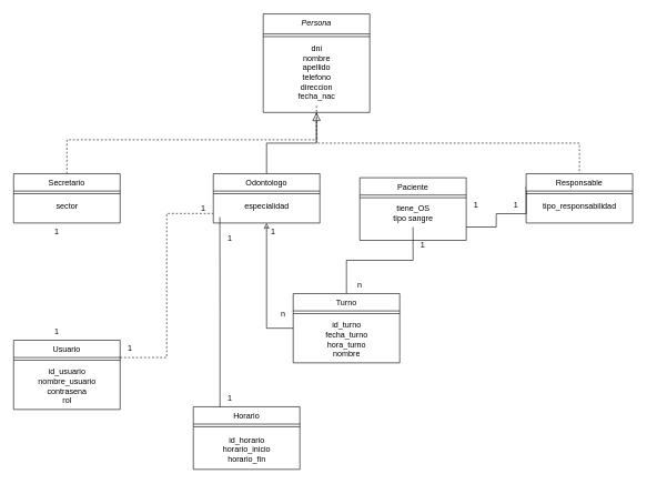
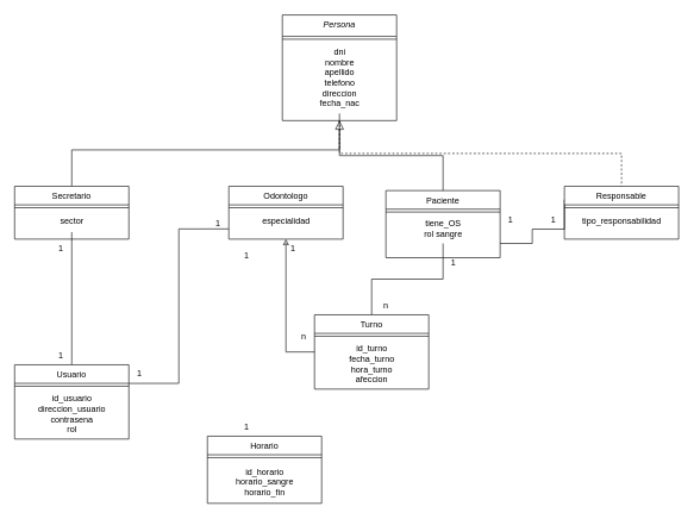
  <mxCell id="0" />
  <mxCell id="1" parent="0" />
  <mxCell id="2" style="edgeStyle=orthogonalEdgeStyle;rounded=0;orthogonalLoop=1;jettySize=auto;html=1;exitX=0.5;exitY=1;exitDx=0;exitDy=0;entryX=0.5;entryY=0;entryDx=0;entryDy=0;endArrow=none;endFill=0;dashed=1;" parent="1" source="3" target="15" edge="1"><mxGeometry relative="1" as="geometry" /></mxCell>
  <mxCell id="3" value="Persona" style="swimlane;fontStyle=2;align=center;verticalAlign=top;childLayout=stackLayout;horizontal=1;startSize=30;horizontalStack=0;resizeParent=1;resizeLast=0;collapsible=1;marginBottom=0;rounded=0;shadow=0;strokeWidth=1;points=[[0,0,0,0,0],[0,0.25,0,0,0],[0,0.5,0,0,0],[0,0.75,0,0,0],[0,1,0,0,0],[0.25,0,0,0,0],[0.25,1,0,0,0],[0.5,0,0,0,0],[0.5,1,0,0,0],[0.75,0,0,0,0],[0.75,1,0,0,0],[1,0,0,0,0],[1,0.25,0,0,0],[1,0.5,0,0,0],[1,0.75,0,0,0],[1,1,0,0,0]];" parent="1" vertex="1"><mxGeometry x="395" y="20" width="160" height="148" as="geometry"><mxRectangle x="230" y="140" width="160" height="26" as="alternateBounds" /></mxGeometry></mxCell>
  <mxCell id="4" value="" style="line;html=1;strokeWidth=1;align=left;verticalAlign=middle;spacingTop=-1;spacingLeft=3;spacingRight=3;rotatable=0;labelPosition=right;points=[];portConstraint=eastwest;" parent="3" vertex="1"><mxGeometry y="30" width="160" height="8" as="geometry" /></mxCell>
  <mxCell id="5" value="dni&lt;br&gt;nombre&lt;br&gt;apellido&lt;br&gt;telefono&lt;br&gt;direccion&lt;br&gt;fecha_nac" style="text;html=1;align=center;verticalAlign=middle;resizable=0;points=[];autosize=1;strokeColor=none;fillColor=none;" parent="3" vertex="1"><mxGeometry y="38" width="160" height="100" as="geometry" /></mxCell>
  <mxCell id="6" value="Odontologo" style="swimlane;fontStyle=0;align=center;verticalAlign=top;childLayout=stackLayout;horizontal=1;startSize=26;horizontalStack=0;resizeParent=1;resizeLast=0;collapsible=1;marginBottom=0;rounded=0;shadow=0;strokeWidth=1;" parent="1" vertex="1"><mxGeometry x="320" y="260" width="160" height="74" as="geometry"><mxRectangle x="130" y="380" width="160" height="26" as="alternateBounds" /></mxGeometry></mxCell>
  <mxCell id="7" value="" style="line;html=1;strokeWidth=1;align=left;verticalAlign=middle;spacingTop=-1;spacingLeft=3;spacingRight=3;rotatable=0;labelPosition=right;points=[];portConstraint=eastwest;" parent="6" vertex="1"><mxGeometry y="26" width="160" height="8" as="geometry" /></mxCell>
  <mxCell id="8" value="especialidad" style="text;html=1;align=center;verticalAlign=middle;resizable=0;points=[];autosize=1;strokeColor=none;fillColor=none;" parent="6" vertex="1"><mxGeometry y="34" width="160" height="30" as="geometry" /></mxCell>
- <mxCell id="9" value="" style="endArrow=block;endSize=10;endFill=0;shadow=0;strokeWidth=1;rounded=0;edgeStyle=elbowEdgeStyle;elbow=vertical;" parent="1" source="6" target="3" edge="1"><mxGeometry width="160" relative="1" as="geometry"><mxPoint x="295" y="163" as="sourcePoint" /><mxPoint x="295" y="163" as="targetPoint" /></mxGeometry></mxCell>
  <mxCell id="10" value="Paciente" style="swimlane;fontStyle=0;align=center;verticalAlign=top;childLayout=stackLayout;horizontal=1;startSize=26;horizontalStack=0;resizeParent=1;resizeLast=0;collapsible=1;marginBottom=0;rounded=0;shadow=0;strokeWidth=1;" parent="1" vertex="1"><mxGeometry x="540" y="266" width="160" height="94" as="geometry"><mxRectangle x="340" y="380" width="170" height="26" as="alternateBounds" /></mxGeometry></mxCell>
  <mxCell id="11" value="" style="line;html=1;strokeWidth=1;align=left;verticalAlign=middle;spacingTop=-1;spacingLeft=3;spacingRight=3;rotatable=0;labelPosition=right;points=[];portConstraint=eastwest;" parent="10" vertex="1"><mxGeometry y="26" width="160" height="8" as="geometry" /></mxCell>
- <mxCell id="12" value="tiene_OS&lt;br&gt;tipo sangre" style="text;html=1;align=center;verticalAlign=middle;resizable=0;points=[];autosize=1;strokeColor=none;fillColor=none;" parent="10" vertex="1"><mxGeometry y="34" width="160" height="40" as="geometry" /></mxCell>
+ <mxCell id="12" value="tiene_OS&lt;br&gt;rol sangre" style="text;html=1;align=center;verticalAlign=middle;resizable=0;points=[];autosize=1;strokeColor=none;fillColor=none;" parent="10" vertex="1"><mxGeometry y="34" width="160" height="40" as="geometry" /></mxCell>
+ <mxCell id="13" value="" style="endArrow=block;endSize=10;endFill=0;shadow=0;strokeWidth=1;rounded=0;edgeStyle=elbowEdgeStyle;elbow=vertical;" parent="1" source="10" target="3" edge="1"><mxGeometry width="160" relative="1" as="geometry"><mxPoint x="305" y="333" as="sourcePoint" /><mxPoint x="405" y="231" as="targetPoint" /></mxGeometry></mxCell>
  <mxCell id="14" style="edgeStyle=orthogonalEdgeStyle;rounded=0;orthogonalLoop=1;jettySize=auto;html=1;exitX=0;exitY=0.25;exitDx=0;exitDy=0;endArrow=none;endFill=0;" parent="1" source="15" target="12" edge="1"><mxGeometry relative="1" as="geometry"><Array as="points"><mxPoint x="790" y="320" /><mxPoint x="745" y="320" /><mxPoint x="745" y="340" /></Array></mxGeometry></mxCell>
  <mxCell id="15" value="Responsable" style="swimlane;fontStyle=0;align=center;verticalAlign=top;childLayout=stackLayout;horizontal=1;startSize=26;horizontalStack=0;resizeParent=1;resizeLast=0;collapsible=1;marginBottom=0;rounded=0;shadow=0;strokeWidth=1;" parent="1" vertex="1"><mxGeometry x="790" y="260" width="160" height="74" as="geometry"><mxRectangle x="340" y="380" width="170" height="26" as="alternateBounds" /></mxGeometry></mxCell>
  <mxCell id="16" value="" style="line;html=1;strokeWidth=1;align=left;verticalAlign=middle;spacingTop=-1;spacingLeft=3;spacingRight=3;rotatable=0;labelPosition=right;points=[];portConstraint=eastwest;" parent="15" vertex="1"><mxGeometry y="26" width="160" height="8" as="geometry" /></mxCell>
  <mxCell id="17" value="tipo_responsabilidad" style="text;html=1;align=center;verticalAlign=middle;resizable=0;points=[];autosize=1;strokeColor=none;fillColor=none;" parent="15" vertex="1"><mxGeometry y="34" width="160" height="30" as="geometry" /></mxCell>
  <mxCell id="18" style="edgeStyle=orthogonalEdgeStyle;rounded=0;orthogonalLoop=1;jettySize=auto;html=1;exitX=0.5;exitY=0;exitDx=0;exitDy=0;endArrow=none;endFill=0;" parent="1" source="20" target="12" edge="1"><mxGeometry relative="1" as="geometry" /></mxCell>
  <mxCell id="19" style="edgeStyle=orthogonalEdgeStyle;rounded=0;orthogonalLoop=1;jettySize=auto;html=1;exitX=0;exitY=0.5;exitDx=0;exitDy=0;entryX=0.5;entryY=1;entryDx=0;entryDy=0;endArrow=classic;endFill=0;" parent="1" source="20" target="6" edge="1"><mxGeometry relative="1" as="geometry" /></mxCell>
  <mxCell id="20" value="Turno" style="swimlane;fontStyle=0;align=center;verticalAlign=top;childLayout=stackLayout;horizontal=1;startSize=26;horizontalStack=0;resizeParent=1;resizeLast=0;collapsible=1;marginBottom=0;rounded=0;shadow=0;strokeWidth=1;" parent="1" vertex="1"><mxGeometry x="440" y="440" width="160" height="104" as="geometry"><mxRectangle x="340" y="380" width="170" height="26" as="alternateBounds" /></mxGeometry></mxCell>
  <mxCell id="21" value="" style="line;html=1;strokeWidth=1;align=left;verticalAlign=middle;spacingTop=-1;spacingLeft=3;spacingRight=3;rotatable=0;labelPosition=right;points=[];portConstraint=eastwest;" parent="20" vertex="1"><mxGeometry y="26" width="160" height="8" as="geometry" /></mxCell>
- <mxCell id="22" value="id_turno&lt;br&gt;fecha_turno&lt;br&gt;hora_turno&lt;br&gt;nombre" style="text;html=1;align=center;verticalAlign=middle;resizable=0;points=[];autosize=1;strokeColor=none;fillColor=none;" parent="20" vertex="1"><mxGeometry y="34" width="160" height="70" as="geometry" /></mxCell>
+ <mxCell id="22" value="id_turno&lt;br&gt;fecha_turno&lt;br&gt;hora_turno&lt;br&gt;afeccion" style="text;html=1;align=center;verticalAlign=middle;resizable=0;points=[];autosize=1;strokeColor=none;fillColor=none;" parent="20" vertex="1"><mxGeometry y="34" width="160" height="70" as="geometry" /></mxCell>
+ <mxCell id="23" style="edgeStyle=orthogonalEdgeStyle;rounded=0;orthogonalLoop=1;jettySize=auto;html=1;exitX=0.5;exitY=0;exitDx=0;exitDy=0;endArrow=none;endFill=0;" parent="1" source="24" target="33" edge="1"><mxGeometry relative="1" as="geometry" /></mxCell>
  <mxCell id="24" value="Usuario" style="swimlane;fontStyle=0;align=center;verticalAlign=top;childLayout=stackLayout;horizontal=1;startSize=26;horizontalStack=0;resizeParent=1;resizeLast=0;collapsible=1;marginBottom=0;rounded=0;shadow=0;strokeWidth=1;" parent="1" vertex="1"><mxGeometry x="20" y="510" width="160" height="104" as="geometry"><mxRectangle x="340" y="380" width="170" height="26" as="alternateBounds" /></mxGeometry></mxCell>
  <mxCell id="25" value="" style="line;html=1;strokeWidth=1;align=left;verticalAlign=middle;spacingTop=-1;spacingLeft=3;spacingRight=3;rotatable=0;labelPosition=right;points=[];portConstraint=eastwest;" parent="24" vertex="1"><mxGeometry y="26" width="160" height="8" as="geometry" /></mxCell>
- <mxCell id="26" value="id_usuario&lt;br&gt;nombre_usuario&lt;br&gt;contrasena&lt;br&gt;rol" style="text;html=1;align=center;verticalAlign=middle;resizable=0;points=[];autosize=1;strokeColor=none;fillColor=none;" parent="24" vertex="1"><mxGeometry y="34" width="160" height="70" as="geometry" /></mxCell>
+ <mxCell id="26" value="id_usuario&lt;br&gt;direccion_usuario&lt;br&gt;contrasena&lt;br&gt;rol" style="text;html=1;align=center;verticalAlign=middle;resizable=0;points=[];autosize=1;strokeColor=none;fillColor=none;" parent="24" vertex="1"><mxGeometry y="34" width="160" height="70" as="geometry" /></mxCell>
  <mxCell id="27" value="Horario" style="swimlane;fontStyle=0;align=center;verticalAlign=top;childLayout=stackLayout;horizontal=1;startSize=26;horizontalStack=0;resizeParent=1;resizeLast=0;collapsible=1;marginBottom=0;rounded=0;shadow=0;strokeWidth=1;" parent="1" vertex="1"><mxGeometry x="290" y="610" width="160" height="94" as="geometry"><mxRectangle x="340" y="380" width="170" height="26" as="alternateBounds" /></mxGeometry></mxCell>
  <mxCell id="28" value="" style="line;html=1;strokeWidth=1;align=left;verticalAlign=middle;spacingTop=-1;spacingLeft=3;spacingRight=3;rotatable=0;labelPosition=right;points=[];portConstraint=eastwest;" parent="27" vertex="1"><mxGeometry y="26" width="160" height="8" as="geometry" /></mxCell>
- <mxCell id="29" value="id_horario&lt;br&gt;horario_inicio&lt;br&gt;horario_fin&lt;br&gt;" style="text;html=1;align=center;verticalAlign=middle;resizable=0;points=[];autosize=1;strokeColor=none;fillColor=none;" parent="27" vertex="1"><mxGeometry y="34" width="160" height="60" as="geometry" /></mxCell>
- <mxCell id="30" style="edgeStyle=orthogonalEdgeStyle;rounded=0;orthogonalLoop=1;jettySize=auto;html=1;exitX=0.5;exitY=0;exitDx=0;exitDy=0;endArrow=none;endFill=0;dashed=1;" parent="1" source="31" target="5" edge="1"><mxGeometry relative="1" as="geometry" /></mxCell>
+ <mxCell id="29" value="id_horario&lt;br&gt;horario_sangre&lt;br&gt;horario_fin&lt;br&gt;" style="text;html=1;align=center;verticalAlign=middle;resizable=0;points=[];autosize=1;strokeColor=none;fillColor=none;" parent="27" vertex="1"><mxGeometry y="34" width="160" height="60" as="geometry" /></mxCell>
+ <mxCell id="30" style="edgeStyle=orthogonalEdgeStyle;rounded=0;orthogonalLoop=1;jettySize=auto;html=1;exitX=0.5;exitY=0;exitDx=0;exitDy=0;endArrow=none;endFill=0;" parent="1" source="31" target="5" edge="1"><mxGeometry relative="1" as="geometry" /></mxCell>
  <mxCell id="31" value="Secretario&#10;" style="swimlane;fontStyle=0;align=center;verticalAlign=top;childLayout=stackLayout;horizontal=1;startSize=26;horizontalStack=0;resizeParent=1;resizeLast=0;collapsible=1;marginBottom=0;rounded=0;shadow=0;strokeWidth=1;" parent="1" vertex="1"><mxGeometry x="20" y="260" width="160" height="74" as="geometry"><mxRectangle x="340" y="380" width="170" height="26" as="alternateBounds" /></mxGeometry></mxCell>
  <mxCell id="32" value="" style="line;html=1;strokeWidth=1;align=left;verticalAlign=middle;spacingTop=-1;spacingLeft=3;spacingRight=3;rotatable=0;labelPosition=right;points=[];portConstraint=eastwest;" parent="31" vertex="1"><mxGeometry y="26" width="160" height="8" as="geometry" /></mxCell>
  <mxCell id="33" value="sector" style="text;html=1;align=center;verticalAlign=middle;resizable=0;points=[];autosize=1;strokeColor=none;fillColor=none;" parent="31" vertex="1"><mxGeometry y="34" width="160" height="30" as="geometry" /></mxCell>
  <mxCell id="34" value="n" style="text;html=1;strokeColor=none;fillColor=none;align=center;verticalAlign=middle;whiteSpace=wrap;rounded=0;" parent="1" vertex="1"><mxGeometry x="410" y="458" width="30" height="26" as="geometry" /></mxCell>
  <mxCell id="35" value="1" style="text;html=1;strokeColor=none;fillColor=none;align=center;verticalAlign=middle;whiteSpace=wrap;rounded=0;" parent="1" vertex="1"><mxGeometry x="395" y="334" width="30" height="26" as="geometry" /></mxCell>
  <mxCell id="36" value="1" style="text;html=1;strokeColor=none;fillColor=none;align=center;verticalAlign=middle;whiteSpace=wrap;rounded=0;" parent="1" vertex="1"><mxGeometry x="620" y="354" width="30" height="26" as="geometry" /></mxCell>
  <mxCell id="37" value="n" style="text;html=1;strokeColor=none;fillColor=none;align=center;verticalAlign=middle;whiteSpace=wrap;rounded=0;" parent="1" vertex="1"><mxGeometry x="525" y="414" width="30" height="26" as="geometry" /></mxCell>
  <mxCell id="38" value="1" style="text;html=1;strokeColor=none;fillColor=none;align=center;verticalAlign=middle;whiteSpace=wrap;rounded=0;" parent="1" vertex="1"><mxGeometry x="70" y="334" width="30" height="26" as="geometry" /></mxCell>
  <mxCell id="39" value="1" style="text;html=1;strokeColor=none;fillColor=none;align=center;verticalAlign=middle;whiteSpace=wrap;rounded=0;" parent="1" vertex="1"><mxGeometry x="70" y="484" width="30" height="26" as="geometry" /></mxCell>
  <mxCell id="40" value="1" style="text;html=1;strokeColor=none;fillColor=none;align=center;verticalAlign=middle;whiteSpace=wrap;rounded=0;" parent="1" vertex="1"><mxGeometry x="290" y="300" width="30" height="26" as="geometry" /></mxCell>
  <mxCell id="41" value="1" style="text;html=1;strokeColor=none;fillColor=none;align=center;verticalAlign=middle;whiteSpace=wrap;rounded=0;" parent="1" vertex="1"><mxGeometry x="180" y="510" width="30" height="26" as="geometry" /></mxCell>
  <mxCell id="42" value="1" style="text;html=1;strokeColor=none;fillColor=none;align=center;verticalAlign=middle;whiteSpace=wrap;rounded=0;" parent="1" vertex="1"><mxGeometry x="700" y="294" width="30" height="26" as="geometry" /></mxCell>
  <mxCell id="43" value="1" style="text;html=1;strokeColor=none;fillColor=none;align=center;verticalAlign=middle;whiteSpace=wrap;rounded=0;" parent="1" vertex="1"><mxGeometry x="760" y="294" width="30" height="26" as="geometry" /></mxCell>
- <mxCell id="44" style="edgeStyle=orthogonalEdgeStyle;rounded=0;orthogonalLoop=1;jettySize=auto;html=1;exitX=1;exitY=0.25;exitDx=0;exitDy=0;entryX=-0.001;entryY=0.855;entryDx=0;entryDy=0;entryPerimeter=0;endArrow=none;endFill=0;dashed=1;" parent="1" source="24" target="8" edge="1"><mxGeometry relative="1" as="geometry" /></mxCell>
- <mxCell id="45" style="edgeStyle=orthogonalEdgeStyle;rounded=0;orthogonalLoop=1;jettySize=auto;html=1;exitX=0.25;exitY=0;exitDx=0;exitDy=0;entryX=0.061;entryY=1.036;entryDx=0;entryDy=0;entryPerimeter=0;endArrow=none;endFill=0;" parent="1" source="27" target="8" edge="1"><mxGeometry relative="1" as="geometry" /></mxCell>
+ <mxCell id="44" style="edgeStyle=orthogonalEdgeStyle;rounded=0;orthogonalLoop=1;jettySize=auto;html=1;exitX=1;exitY=0.25;exitDx=0;exitDy=0;entryX=-0.001;entryY=0.855;entryDx=0;entryDy=0;entryPerimeter=0;endArrow=none;endFill=0;" parent="1" source="24" target="8" edge="1"><mxGeometry relative="1" as="geometry" /></mxCell>
  <mxCell id="46" value="1" style="text;html=1;strokeColor=none;fillColor=none;align=center;verticalAlign=middle;whiteSpace=wrap;rounded=0;" parent="1" vertex="1"><mxGeometry x="330" y="344" width="30" height="26" as="geometry" /></mxCell>
  <mxCell id="47" value="1" style="text;html=1;strokeColor=none;fillColor=none;align=center;verticalAlign=middle;whiteSpace=wrap;rounded=0;" parent="1" vertex="1"><mxGeometry x="330" y="584" width="30" height="26" as="geometry" /></mxCell>
